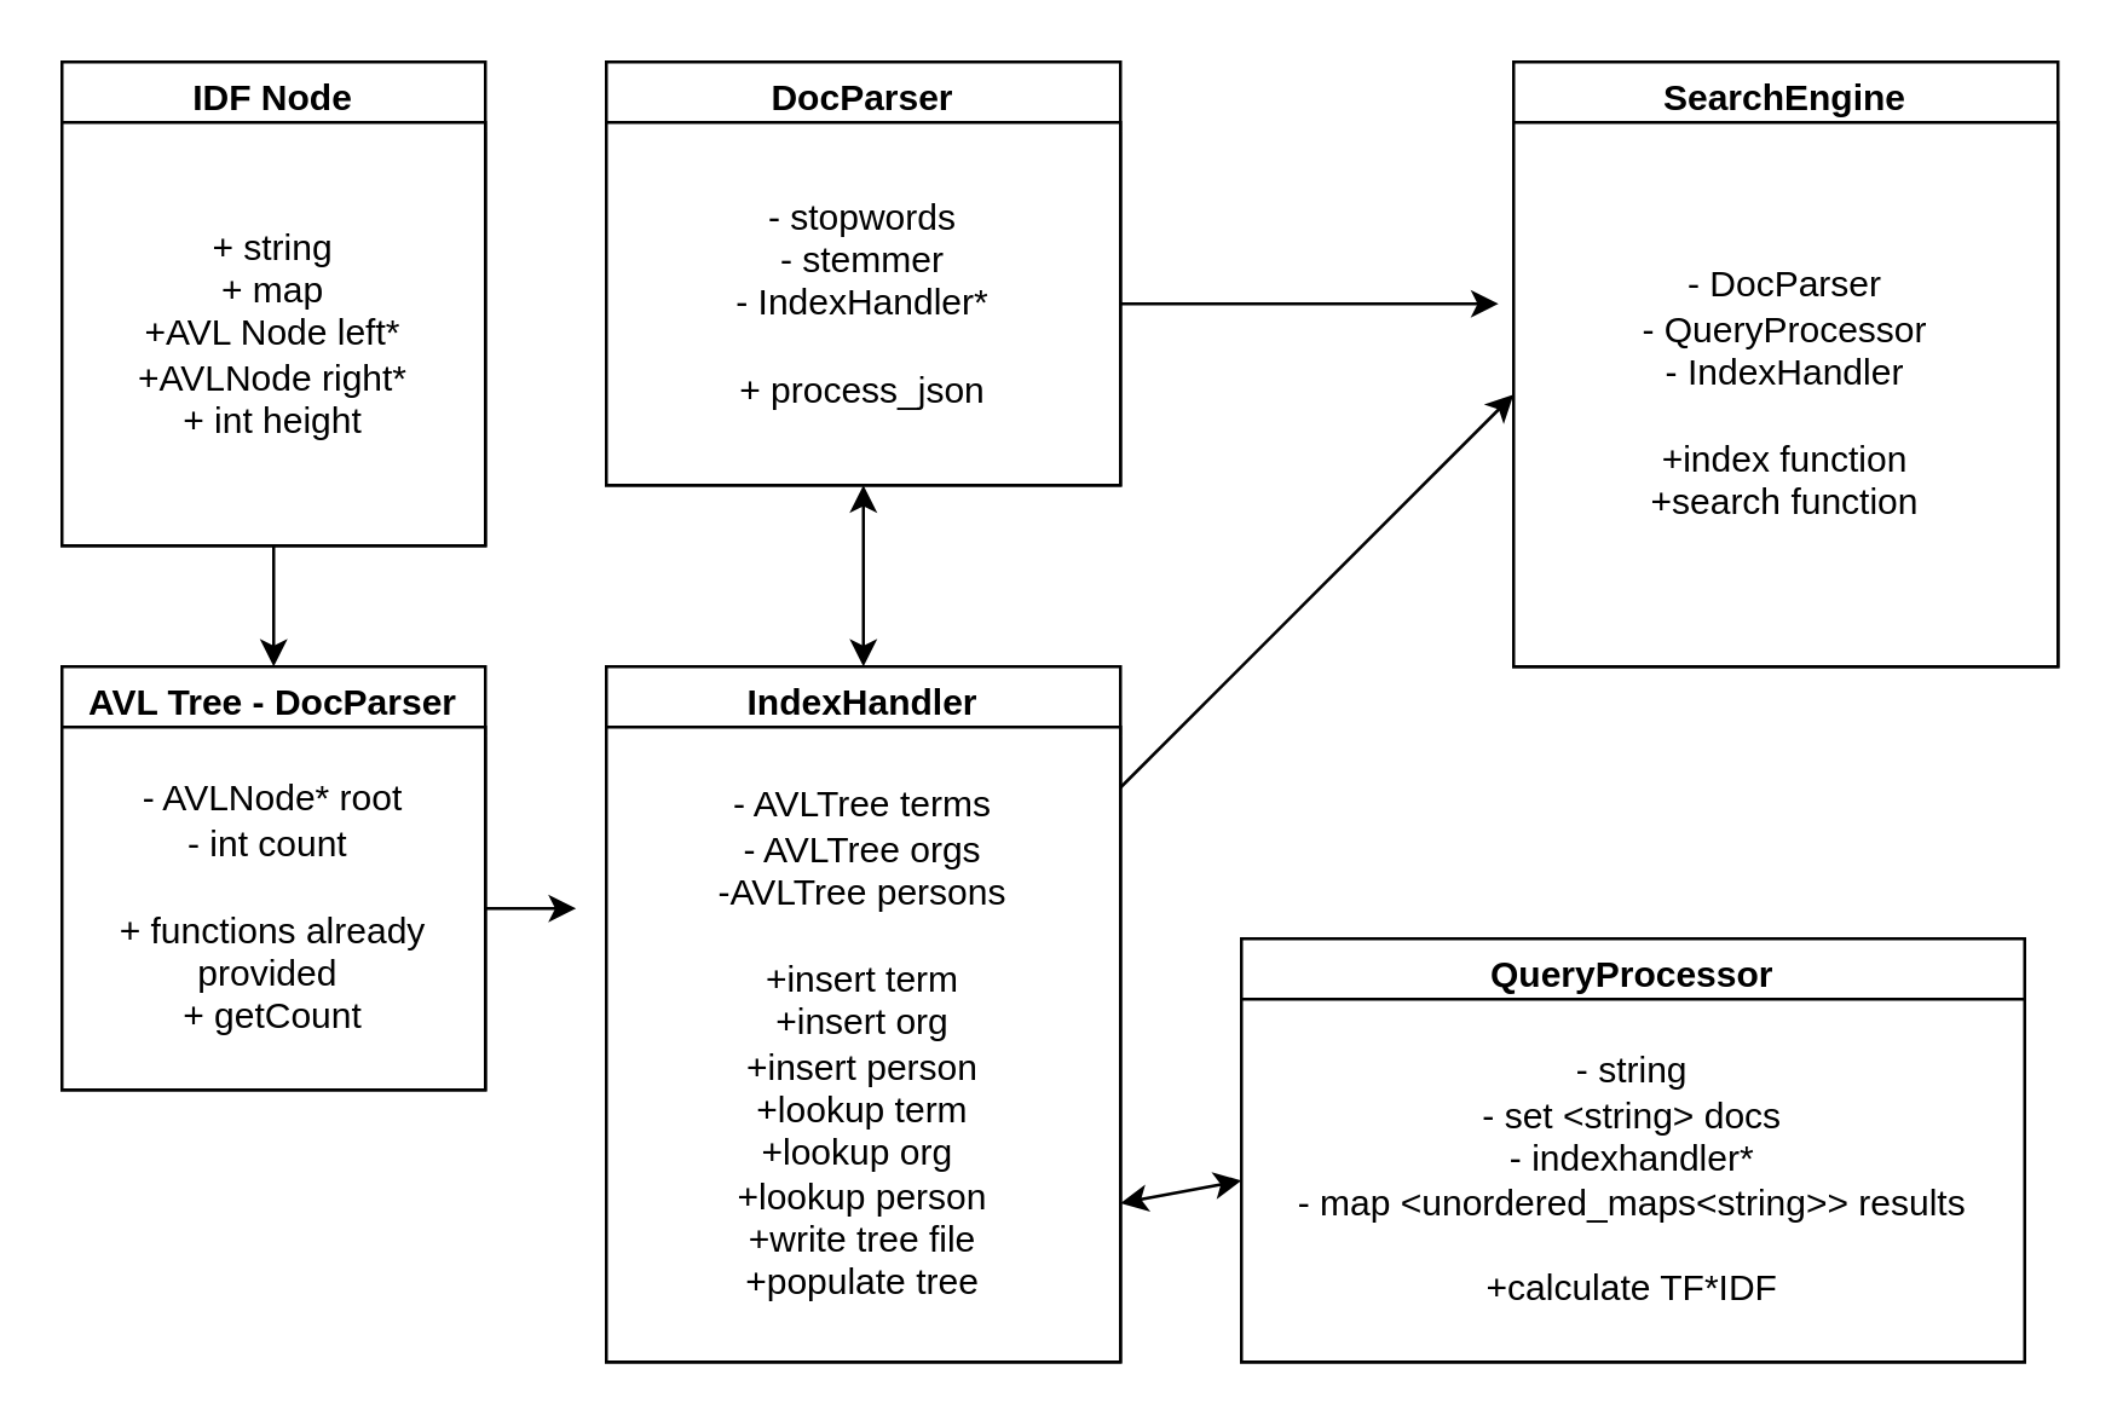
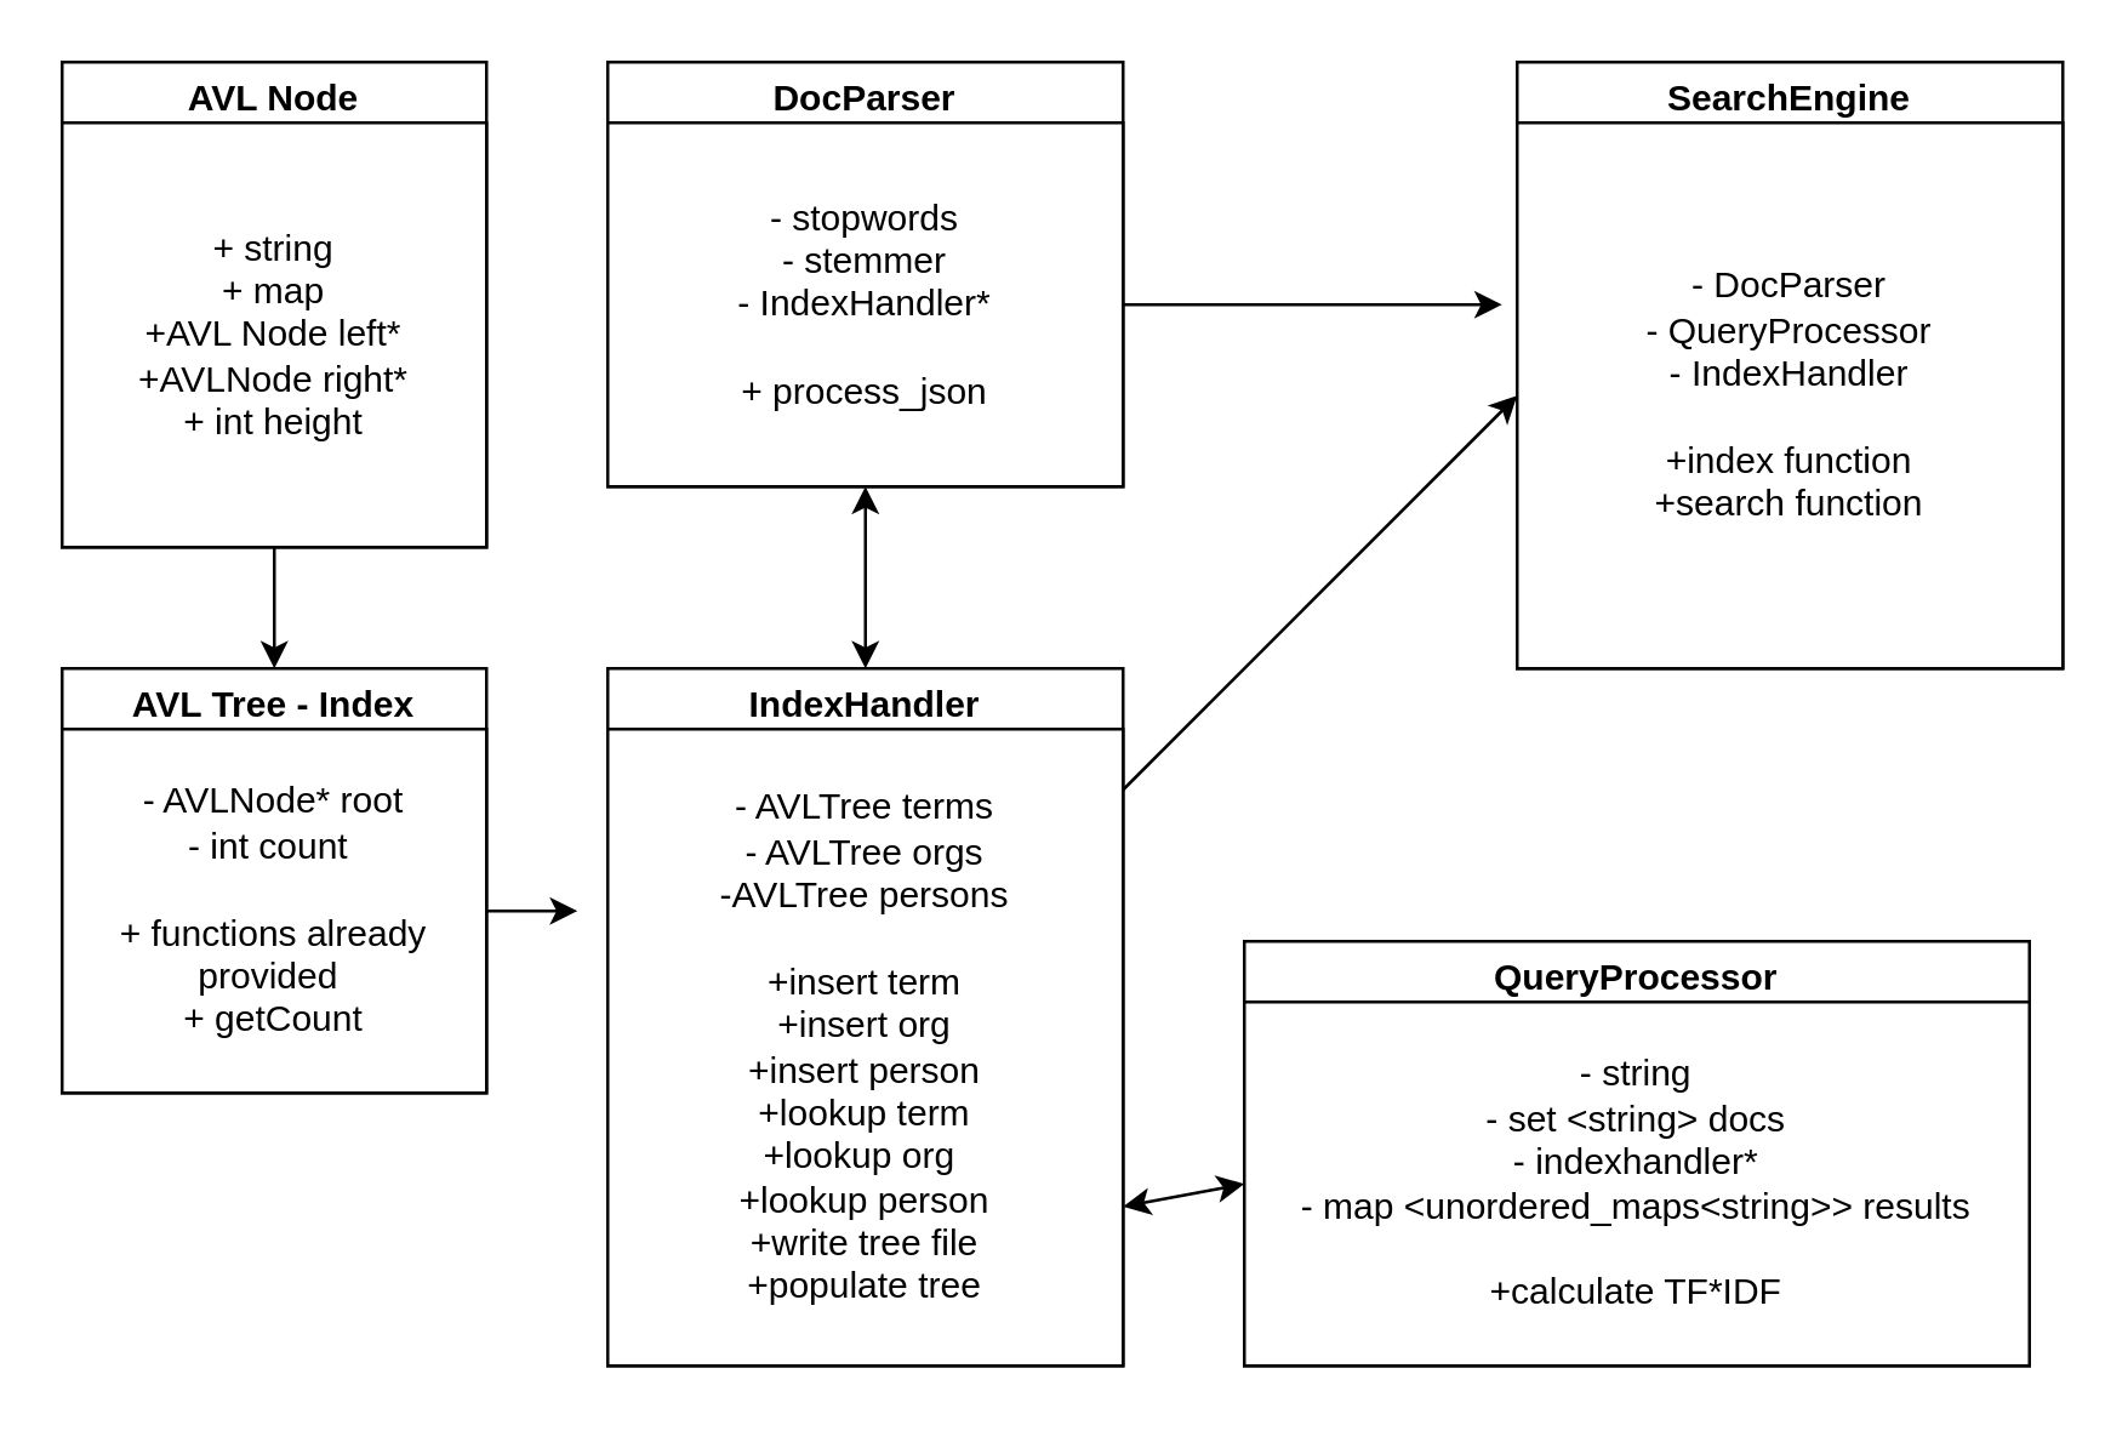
  <mxCell id="0" />
  <mxCell id="1" parent="0" />
  <mxCell id="2" value="IndexHandler" style="swimlane;rounded=0;" vertex="1" parent="1"><mxGeometry x="200" y="220" width="170" height="230" as="geometry"><mxRectangle x="210" y="40" width="110" height="23" as="alternateBounds" /></mxGeometry></mxCell>
  <mxCell id="3" value="- AVLTree terms&lt;br&gt;- AVLTree orgs&lt;br&gt;-AVLTree persons&lt;br&gt;&lt;br&gt;+insert term&lt;br&gt;+insert org&lt;br&gt;+insert person&lt;br&gt;+lookup term&lt;br&gt;+lookup org&amp;nbsp;&lt;br&gt;+lookup person&lt;br&gt;+write tree file&lt;br&gt;+populate tree" style="whiteSpace=wrap;html=1;rounded=0;" vertex="1" parent="2"><mxGeometry y="20" width="170" height="210" as="geometry" /></mxCell>
- <mxCell id="4" value="IDF Node" style="swimlane;rounded=0;" vertex="1" parent="1"><mxGeometry x="20" y="20" width="140" height="160" as="geometry" /></mxCell>
+ <mxCell id="4" value="AVL Node" style="swimlane;rounded=0;" vertex="1" parent="1"><mxGeometry x="20" y="20" width="140" height="160" as="geometry" /></mxCell>
  <mxCell id="5" value="+ string&lt;br&gt;+ map&lt;br&gt;+AVL Node left*&lt;br&gt;+AVLNode right*&lt;br&gt;+ int height" style="whiteSpace=wrap;html=1;aspect=fixed;rounded=0;" vertex="1" parent="4"><mxGeometry y="20" width="140" height="140" as="geometry" /></mxCell>
  <mxCell id="6" style="edgeStyle=none;html=1;exitX=1;exitY=1;exitDx=0;exitDy=0;rounded=0;" edge="1" parent="4" source="4" target="5"><mxGeometry relative="1" as="geometry" /></mxCell>
- <mxCell id="7" value="AVL Tree - DocParser" style="swimlane;rounded=0;" vertex="1" parent="1"><mxGeometry x="20" y="220" width="140" height="140" as="geometry" /></mxCell>
+ <mxCell id="7" value="AVL Tree - Index" style="swimlane;rounded=0;" vertex="1" parent="1"><mxGeometry x="20" y="220" width="140" height="140" as="geometry" /></mxCell>
  <mxCell id="8" value="- AVLNode* root&lt;br&gt;- int count&amp;nbsp;&lt;br&gt;&lt;br&gt;+ functions already provided&amp;nbsp;&lt;br&gt;+ getCount" style="whiteSpace=wrap;html=1;rounded=0;" vertex="1" parent="7"><mxGeometry y="20" width="140" height="120" as="geometry" /></mxCell>
  <mxCell id="9" value="QueryProcessor" style="swimlane;rounded=0;" vertex="1" parent="1"><mxGeometry x="410" y="310" width="259" height="140" as="geometry" /></mxCell>
  <mxCell id="10" value="- string&lt;br&gt;- set &amp;lt;string&amp;gt; docs&lt;br&gt;&lt;span style=&quot;&quot;&gt;- indexhandler*&lt;br&gt;- map &amp;lt;unordered_maps&amp;lt;string&amp;gt;&amp;gt; results&lt;br&gt;&lt;br&gt;&lt;/span&gt;&lt;span style=&quot;&quot;&gt;+calculate TF*IDF&lt;/span&gt;&lt;span style=&quot;&quot;&gt;&lt;br&gt;&lt;/span&gt;" style="whiteSpace=wrap;html=1;align=center;textDirection=ltr;labelPosition=center;verticalLabelPosition=middle;verticalAlign=middle;rounded=0;" vertex="1" parent="9"><mxGeometry y="20" width="259" height="120" as="geometry" /></mxCell>
  <mxCell id="11" value="DocParser" style="swimlane;rounded=0;" vertex="1" parent="1"><mxGeometry x="200" y="20" width="170" height="140" as="geometry"><mxRectangle x="470" y="250" width="90" height="23" as="alternateBounds" /></mxGeometry></mxCell>
  <mxCell id="12" value="&lt;span&gt;- stopwords&lt;/span&gt;&lt;br&gt;&lt;div&gt;&lt;span&gt;- stemmer&lt;/span&gt;&lt;/div&gt;&lt;div&gt;&lt;span&gt;- IndexHandler*&lt;/span&gt;&lt;/div&gt;&lt;div&gt;&lt;span&gt;&lt;br&gt;&lt;/span&gt;&lt;/div&gt;&lt;div&gt;&lt;span&gt;+ process_json&lt;/span&gt;&lt;/div&gt;" style="whiteSpace=wrap;html=1;align=center;textDirection=ltr;rounded=0;" vertex="1" parent="11"><mxGeometry y="20" width="170" height="120" as="geometry" /></mxCell>
  <mxCell id="13" value="SearchEngine" style="swimlane;rounded=0;" vertex="1" parent="1"><mxGeometry x="500" y="20" width="180" height="200" as="geometry" /></mxCell>
  <mxCell id="14" value="- DocParser&lt;br&gt;- QueryProcessor&lt;br&gt;- IndexHandler&lt;br&gt;&lt;br&gt;+index function&lt;br&gt;+search function" style="whiteSpace=wrap;html=1;aspect=fixed;fillColor=default;strokeColor=default;rounded=0;" vertex="1" parent="13"><mxGeometry y="20" width="180" height="180" as="geometry" /></mxCell>
  <mxCell id="15" value="" style="edgeStyle=none;html=1;" edge="1" parent="1" source="5"><mxGeometry relative="1" as="geometry"><mxPoint x="90" y="220" as="targetPoint" /></mxGeometry></mxCell>
  <mxCell id="16" value="" style="edgeStyle=none;html=1;" edge="1" parent="1" source="8"><mxGeometry relative="1" as="geometry"><mxPoint x="190" y="300" as="targetPoint" /></mxGeometry></mxCell>
  <mxCell id="17" value="" style="endArrow=classic;startArrow=classic;html=1;entryX=0.5;entryY=1;entryDx=0;entryDy=0;exitX=0.5;exitY=0;exitDx=0;exitDy=0;" edge="1" parent="1" source="2" target="12"><mxGeometry width="50" height="50" relative="1" as="geometry"><mxPoint x="380" y="230" as="sourcePoint" /><mxPoint x="490" y="170" as="targetPoint" /><Array as="points" /></mxGeometry></mxCell>
  <mxCell id="18" value="" style="edgeStyle=none;html=1;" edge="1" parent="1" source="12"><mxGeometry relative="1" as="geometry"><mxPoint x="495" y="100" as="targetPoint" /></mxGeometry></mxCell>
  <mxCell id="19" style="edgeStyle=none;html=1;entryX=0;entryY=0.5;entryDx=0;entryDy=0;" edge="1" parent="1" source="3" target="14"><mxGeometry relative="1" as="geometry" /></mxCell>
  <mxCell id="20" value="" style="endArrow=classic;startArrow=classic;html=1;exitX=1;exitY=0.75;exitDx=0;exitDy=0;entryX=0;entryY=0.5;entryDx=0;entryDy=0;" edge="1" parent="1" source="3" target="10"><mxGeometry width="50" height="50" relative="1" as="geometry"><mxPoint x="420" y="277" as="sourcePoint" /><mxPoint x="470" y="227" as="targetPoint" /></mxGeometry></mxCell>
